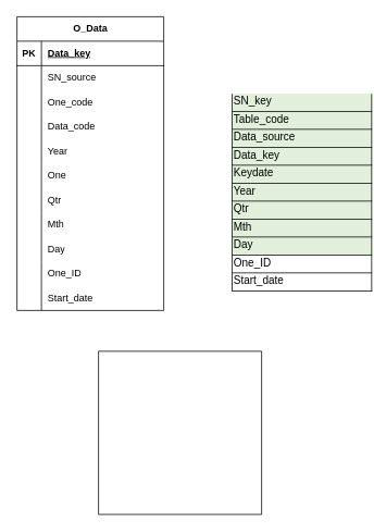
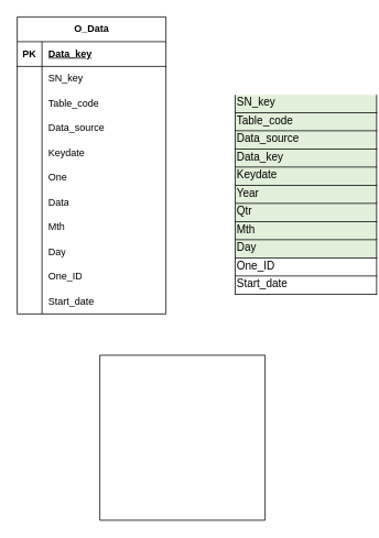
  <mxCell id="0" />
  <mxCell id="1" parent="0" />
  <mxCell id="2" value="" style="swimlane;startSize=0;" parent="1" vertex="1"><mxGeometry x="120" y="430" width="200" height="200" as="geometry" /></mxCell>
  <mxCell id="3" value="O_Data" style="shape=table;startSize=30;container=1;collapsible=1;childLayout=tableLayout;fixedRows=1;rowLines=0;fontStyle=1;align=center;resizeLast=1;html=1;" vertex="1" parent="1"><mxGeometry x="20" y="20" width="180" height="360" as="geometry" /></mxCell>
  <mxCell id="4" value="" style="shape=tableRow;horizontal=0;startSize=0;swimlaneHead=0;swimlaneBody=0;fillColor=none;collapsible=0;dropTarget=0;points=[[0,0.5],[1,0.5]];portConstraint=eastwest;top=0;left=0;right=0;bottom=1;" vertex="1" parent="3"><mxGeometry y="30" width="180" height="30" as="geometry" /></mxCell>
  <mxCell id="5" value="PK" style="shape=partialRectangle;connectable=0;fillColor=none;top=0;left=0;bottom=0;right=0;fontStyle=1;overflow=hidden;whiteSpace=wrap;html=1;" vertex="1" parent="4"><mxGeometry width="30" height="30" as="geometry"><mxRectangle width="30" height="30" as="alternateBounds" /></mxGeometry></mxCell>
  <mxCell id="6" value="Data_key" style="shape=partialRectangle;connectable=0;fillColor=none;top=0;left=0;bottom=0;right=0;align=left;spacingLeft=6;fontStyle=5;overflow=hidden;whiteSpace=wrap;html=1;" vertex="1" parent="4"><mxGeometry x="30" width="150" height="30" as="geometry"><mxRectangle width="150" height="30" as="alternateBounds" /></mxGeometry></mxCell>
  <mxCell id="7" value="" style="shape=tableRow;horizontal=0;startSize=0;swimlaneHead=0;swimlaneBody=0;fillColor=none;collapsible=0;dropTarget=0;points=[[0,0.5],[1,0.5]];portConstraint=eastwest;top=0;left=0;right=0;bottom=0;" vertex="1" parent="3"><mxGeometry y="60" width="180" height="30" as="geometry" /></mxCell>
  <mxCell id="8" value="" style="shape=partialRectangle;connectable=0;fillColor=none;top=0;left=0;bottom=0;right=0;editable=1;overflow=hidden;whiteSpace=wrap;html=1;" vertex="1" parent="7"><mxGeometry width="30" height="30" as="geometry"><mxRectangle width="30" height="30" as="alternateBounds" /></mxGeometry></mxCell>
- <mxCell id="9" value="SN_source" style="shape=partialRectangle;connectable=0;fillColor=none;top=0;left=0;bottom=0;right=0;align=left;spacingLeft=6;overflow=hidden;whiteSpace=wrap;html=1;" vertex="1" parent="7"><mxGeometry x="30" width="150" height="30" as="geometry"><mxRectangle width="150" height="30" as="alternateBounds" /></mxGeometry></mxCell>
+ <mxCell id="9" value="SN_key" style="shape=partialRectangle;connectable=0;fillColor=none;top=0;left=0;bottom=0;right=0;align=left;spacingLeft=6;overflow=hidden;whiteSpace=wrap;html=1;" vertex="1" parent="7"><mxGeometry x="30" width="150" height="30" as="geometry"><mxRectangle width="150" height="30" as="alternateBounds" /></mxGeometry></mxCell>
  <mxCell id="10" value="" style="shape=tableRow;horizontal=0;startSize=0;swimlaneHead=0;swimlaneBody=0;fillColor=none;collapsible=0;dropTarget=0;points=[[0,0.5],[1,0.5]];portConstraint=eastwest;top=0;left=0;right=0;bottom=0;" vertex="1" parent="3"><mxGeometry y="90" width="180" height="30" as="geometry" /></mxCell>
  <mxCell id="11" value="" style="shape=partialRectangle;connectable=0;fillColor=none;top=0;left=0;bottom=0;right=0;editable=1;overflow=hidden;whiteSpace=wrap;html=1;" vertex="1" parent="10"><mxGeometry width="30" height="30" as="geometry"><mxRectangle width="30" height="30" as="alternateBounds" /></mxGeometry></mxCell>
- <mxCell id="12" value="One_code" style="shape=partialRectangle;connectable=0;fillColor=none;top=0;left=0;bottom=0;right=0;align=left;spacingLeft=6;overflow=hidden;whiteSpace=wrap;html=1;" vertex="1" parent="10"><mxGeometry x="30" width="150" height="30" as="geometry"><mxRectangle width="150" height="30" as="alternateBounds" /></mxGeometry></mxCell>
+ <mxCell id="12" value="Table_code" style="shape=partialRectangle;connectable=0;fillColor=none;top=0;left=0;bottom=0;right=0;align=left;spacingLeft=6;overflow=hidden;whiteSpace=wrap;html=1;" vertex="1" parent="10"><mxGeometry x="30" width="150" height="30" as="geometry"><mxRectangle width="150" height="30" as="alternateBounds" /></mxGeometry></mxCell>
  <mxCell id="13" value="" style="shape=tableRow;horizontal=0;startSize=0;swimlaneHead=0;swimlaneBody=0;fillColor=none;collapsible=0;dropTarget=0;points=[[0,0.5],[1,0.5]];portConstraint=eastwest;top=0;left=0;right=0;bottom=0;" vertex="1" parent="3"><mxGeometry y="120" width="180" height="30" as="geometry" /></mxCell>
  <mxCell id="14" value="" style="shape=partialRectangle;connectable=0;fillColor=none;top=0;left=0;bottom=0;right=0;editable=1;overflow=hidden;whiteSpace=wrap;html=1;" vertex="1" parent="13"><mxGeometry width="30" height="30" as="geometry"><mxRectangle width="30" height="30" as="alternateBounds" /></mxGeometry></mxCell>
- <mxCell id="15" value="Data_code" style="shape=partialRectangle;connectable=0;fillColor=none;top=0;left=0;bottom=0;right=0;align=left;spacingLeft=6;overflow=hidden;whiteSpace=wrap;html=1;" vertex="1" parent="13"><mxGeometry x="30" width="150" height="30" as="geometry"><mxRectangle width="150" height="30" as="alternateBounds" /></mxGeometry></mxCell>
+ <mxCell id="15" value="Data_source" style="shape=partialRectangle;connectable=0;fillColor=none;top=0;left=0;bottom=0;right=0;align=left;spacingLeft=6;overflow=hidden;whiteSpace=wrap;html=1;" vertex="1" parent="13"><mxGeometry x="30" width="150" height="30" as="geometry"><mxRectangle width="150" height="30" as="alternateBounds" /></mxGeometry></mxCell>
  <mxCell id="16" style="shape=tableRow;horizontal=0;startSize=0;swimlaneHead=0;swimlaneBody=0;fillColor=none;collapsible=0;dropTarget=0;points=[[0,0.5],[1,0.5]];portConstraint=eastwest;top=0;left=0;right=0;bottom=0;" vertex="1" parent="3"><mxGeometry y="150" width="180" height="30" as="geometry" /></mxCell>
  <mxCell id="17" style="shape=partialRectangle;connectable=0;fillColor=none;top=0;left=0;bottom=0;right=0;editable=1;overflow=hidden;whiteSpace=wrap;html=1;" vertex="1" parent="16"><mxGeometry width="30" height="30" as="geometry"><mxRectangle width="30" height="30" as="alternateBounds" /></mxGeometry></mxCell>
- <mxCell id="18" value="Year" style="shape=partialRectangle;connectable=0;fillColor=none;top=0;left=0;bottom=0;right=0;align=left;spacingLeft=6;overflow=hidden;whiteSpace=wrap;html=1;" vertex="1" parent="16"><mxGeometry x="30" width="150" height="30" as="geometry"><mxRectangle width="150" height="30" as="alternateBounds" /></mxGeometry></mxCell>
+ <mxCell id="18" value="Keydate" style="shape=partialRectangle;connectable=0;fillColor=none;top=0;left=0;bottom=0;right=0;align=left;spacingLeft=6;overflow=hidden;whiteSpace=wrap;html=1;" vertex="1" parent="16"><mxGeometry x="30" width="150" height="30" as="geometry"><mxRectangle width="150" height="30" as="alternateBounds" /></mxGeometry></mxCell>
  <mxCell id="19" style="shape=tableRow;horizontal=0;startSize=0;swimlaneHead=0;swimlaneBody=0;fillColor=none;collapsible=0;dropTarget=0;points=[[0,0.5],[1,0.5]];portConstraint=eastwest;top=0;left=0;right=0;bottom=0;" vertex="1" parent="3"><mxGeometry y="180" width="180" height="30" as="geometry" /></mxCell>
  <mxCell id="20" style="shape=partialRectangle;connectable=0;fillColor=none;top=0;left=0;bottom=0;right=0;editable=1;overflow=hidden;whiteSpace=wrap;html=1;" vertex="1" parent="19"><mxGeometry width="30" height="30" as="geometry"><mxRectangle width="30" height="30" as="alternateBounds" /></mxGeometry></mxCell>
  <mxCell id="21" value="One" style="shape=partialRectangle;connectable=0;fillColor=none;top=0;left=0;bottom=0;right=0;align=left;spacingLeft=6;overflow=hidden;whiteSpace=wrap;html=1;" vertex="1" parent="19"><mxGeometry x="30" width="150" height="30" as="geometry"><mxRectangle width="150" height="30" as="alternateBounds" /></mxGeometry></mxCell>
  <mxCell id="22" style="shape=tableRow;horizontal=0;startSize=0;swimlaneHead=0;swimlaneBody=0;fillColor=none;collapsible=0;dropTarget=0;points=[[0,0.5],[1,0.5]];portConstraint=eastwest;top=0;left=0;right=0;bottom=0;" vertex="1" parent="3"><mxGeometry y="210" width="180" height="30" as="geometry" /></mxCell>
  <mxCell id="23" style="shape=partialRectangle;connectable=0;fillColor=none;top=0;left=0;bottom=0;right=0;editable=1;overflow=hidden;whiteSpace=wrap;html=1;" vertex="1" parent="22"><mxGeometry width="30" height="30" as="geometry"><mxRectangle width="30" height="30" as="alternateBounds" /></mxGeometry></mxCell>
- <mxCell id="24" value="Qtr" style="shape=partialRectangle;connectable=0;fillColor=none;top=0;left=0;bottom=0;right=0;align=left;spacingLeft=6;overflow=hidden;whiteSpace=wrap;html=1;" vertex="1" parent="22"><mxGeometry x="30" width="150" height="30" as="geometry"><mxRectangle width="150" height="30" as="alternateBounds" /></mxGeometry></mxCell>
+ <mxCell id="24" value="Data" style="shape=partialRectangle;connectable=0;fillColor=none;top=0;left=0;bottom=0;right=0;align=left;spacingLeft=6;overflow=hidden;whiteSpace=wrap;html=1;" vertex="1" parent="22"><mxGeometry x="30" width="150" height="30" as="geometry"><mxRectangle width="150" height="30" as="alternateBounds" /></mxGeometry></mxCell>
  <mxCell id="25" style="shape=tableRow;horizontal=0;startSize=0;swimlaneHead=0;swimlaneBody=0;fillColor=none;collapsible=0;dropTarget=0;points=[[0,0.5],[1,0.5]];portConstraint=eastwest;top=0;left=0;right=0;bottom=0;" vertex="1" parent="3"><mxGeometry y="240" width="180" height="30" as="geometry" /></mxCell>
  <mxCell id="26" style="shape=partialRectangle;connectable=0;fillColor=none;top=0;left=0;bottom=0;right=0;editable=1;overflow=hidden;whiteSpace=wrap;html=1;" vertex="1" parent="25"><mxGeometry width="30" height="30" as="geometry"><mxRectangle width="30" height="30" as="alternateBounds" /></mxGeometry></mxCell>
  <mxCell id="27" value="Mth" style="shape=partialRectangle;connectable=0;fillColor=none;top=0;left=0;bottom=0;right=0;align=left;spacingLeft=6;overflow=hidden;whiteSpace=wrap;html=1;" vertex="1" parent="25"><mxGeometry x="30" width="150" height="30" as="geometry"><mxRectangle width="150" height="30" as="alternateBounds" /></mxGeometry></mxCell>
  <mxCell id="28" style="shape=tableRow;horizontal=0;startSize=0;swimlaneHead=0;swimlaneBody=0;fillColor=none;collapsible=0;dropTarget=0;points=[[0,0.5],[1,0.5]];portConstraint=eastwest;top=0;left=0;right=0;bottom=0;" vertex="1" parent="3"><mxGeometry y="270" width="180" height="30" as="geometry" /></mxCell>
  <mxCell id="29" style="shape=partialRectangle;connectable=0;fillColor=none;top=0;left=0;bottom=0;right=0;editable=1;overflow=hidden;whiteSpace=wrap;html=1;" vertex="1" parent="28"><mxGeometry width="30" height="30" as="geometry"><mxRectangle width="30" height="30" as="alternateBounds" /></mxGeometry></mxCell>
  <mxCell id="30" value="Day" style="shape=partialRectangle;connectable=0;fillColor=none;top=0;left=0;bottom=0;right=0;align=left;spacingLeft=6;overflow=hidden;whiteSpace=wrap;html=1;" vertex="1" parent="28"><mxGeometry x="30" width="150" height="30" as="geometry"><mxRectangle width="150" height="30" as="alternateBounds" /></mxGeometry></mxCell>
  <mxCell id="31" style="shape=tableRow;horizontal=0;startSize=0;swimlaneHead=0;swimlaneBody=0;fillColor=none;collapsible=0;dropTarget=0;points=[[0,0.5],[1,0.5]];portConstraint=eastwest;top=0;left=0;right=0;bottom=0;" vertex="1" parent="3"><mxGeometry y="300" width="180" height="30" as="geometry" /></mxCell>
  <mxCell id="32" style="shape=partialRectangle;connectable=0;fillColor=none;top=0;left=0;bottom=0;right=0;editable=1;overflow=hidden;whiteSpace=wrap;html=1;" vertex="1" parent="31"><mxGeometry width="30" height="30" as="geometry"><mxRectangle width="30" height="30" as="alternateBounds" /></mxGeometry></mxCell>
  <mxCell id="33" value="One_ID" style="shape=partialRectangle;connectable=0;fillColor=none;top=0;left=0;bottom=0;right=0;align=left;spacingLeft=6;overflow=hidden;whiteSpace=wrap;html=1;" vertex="1" parent="31"><mxGeometry x="30" width="150" height="30" as="geometry"><mxRectangle width="150" height="30" as="alternateBounds" /></mxGeometry></mxCell>
  <mxCell id="34" style="shape=tableRow;horizontal=0;startSize=0;swimlaneHead=0;swimlaneBody=0;fillColor=none;collapsible=0;dropTarget=0;points=[[0,0.5],[1,0.5]];portConstraint=eastwest;top=0;left=0;right=0;bottom=0;" vertex="1" parent="3"><mxGeometry y="330" width="180" height="30" as="geometry" /></mxCell>
  <mxCell id="35" style="shape=partialRectangle;connectable=0;fillColor=none;top=0;left=0;bottom=0;right=0;editable=1;overflow=hidden;whiteSpace=wrap;html=1;" vertex="1" parent="34"><mxGeometry width="30" height="30" as="geometry"><mxRectangle width="30" height="30" as="alternateBounds" /></mxGeometry></mxCell>
  <mxCell id="36" value="Start_date" style="shape=partialRectangle;connectable=0;fillColor=none;top=0;left=0;bottom=0;right=0;align=left;spacingLeft=6;overflow=hidden;whiteSpace=wrap;html=1;" vertex="1" parent="34"><mxGeometry x="30" width="150" height="30" as="geometry"><mxRectangle width="150" height="30" as="alternateBounds" /></mxGeometry></mxCell>
  <mxCell id="37" value="&lt;table style=&quot;border-collapse: collapse; width: 129pt;&quot; width=&quot;172&quot; cellspacing=&quot;0&quot; cellpadding=&quot;0&quot; border=&quot;0&quot;&gt;&lt;colgroup&gt;&lt;col style=&quot;width: 129pt;&quot; width=&quot;172&quot;&gt;&lt;/colgroup&gt;&lt;tbody&gt;&lt;tr style=&quot;height: 15pt;&quot; height=&quot;20&quot;&gt;&lt;td style=&quot;padding-top: 1px; padding-right: 1px; padding-left: 1px; color: windowtext; font-size: 10pt; font-family: Calibri, sans-serif; vertical-align: top; border-top: none; border-right: 0.5pt solid windowtext; border-bottom: 0.5pt solid windowtext; border-left: 0.5pt solid windowtext; border-image: initial; text-wrap-mode: nowrap; text-align: left; background: rgb(226, 239, 218); height: 15pt; width: 129pt;&quot; width=&quot;172&quot; class=&quot;xl67&quot; height=&quot;20&quot;&gt;SN_key&lt;/td&gt;&lt;/tr&gt;&lt;tr style=&quot;height: 15pt;&quot; height=&quot;20&quot;&gt;&lt;td style=&quot;padding-top: 1px; padding-right: 1px; padding-left: 1px; color: windowtext; font-size: 10pt; font-family: Calibri, sans-serif; vertical-align: top; border-top: none; border-right: 0.5pt solid windowtext; border-bottom: 0.5pt solid windowtext; border-left: 0.5pt solid windowtext; border-image: initial; text-wrap-mode: nowrap; text-align: left; background: rgb(226, 239, 218); height: 15pt;&quot; class=&quot;xl68&quot; height=&quot;20&quot;&gt;Table_code&lt;/td&gt;&lt;/tr&gt;&lt;tr style=&quot;height: 15pt;&quot; height=&quot;20&quot;&gt;&lt;td style=&quot;padding-top: 1px; padding-right: 1px; padding-left: 1px; color: windowtext; font-size: 10pt; font-family: Calibri, sans-serif; vertical-align: top; border-top: none; border-right: 0.5pt solid windowtext; border-bottom: 0.5pt solid windowtext; border-left: 0.5pt solid windowtext; border-image: initial; text-wrap-mode: nowrap; text-align: left; background: rgb(226, 239, 218); height: 15pt;&quot; class=&quot;xl68&quot; height=&quot;20&quot;&gt;Data_source&lt;/td&gt;&lt;/tr&gt;&lt;tr style=&quot;height: 15pt;&quot; height=&quot;20&quot;&gt;&lt;td style=&quot;padding-top: 1px; padding-right: 1px; padding-left: 1px; color: windowtext; font-size: 10pt; font-family: Calibri, sans-serif; vertical-align: top; border-top: none; border-right: 0.5pt solid windowtext; border-bottom: 0.5pt solid windowtext; border-left: 0.5pt solid windowtext; border-image: initial; text-wrap-mode: nowrap; text-align: left; background: rgb(226, 239, 218); height: 15pt;&quot; class=&quot;xl68&quot; height=&quot;20&quot;&gt;Data_key&lt;/td&gt;&lt;/tr&gt;&lt;tr style=&quot;height: 15pt;&quot; height=&quot;20&quot;&gt;&lt;td style=&quot;padding-top: 1px; padding-right: 1px; padding-left: 1px; color: windowtext; font-size: 10pt; font-family: Calibri, sans-serif; vertical-align: top; border-top: none; border-right: 0.5pt solid windowtext; border-bottom: 0.5pt solid windowtext; border-left: 0.5pt solid windowtext; border-image: initial; text-wrap-mode: nowrap; text-align: left; background: rgb(226, 239, 218); height: 15pt;&quot; class=&quot;xl68&quot; height=&quot;20&quot;&gt;Keydate&lt;/td&gt;&lt;/tr&gt;&lt;tr style=&quot;height: 15pt;&quot; height=&quot;20&quot;&gt;&lt;td style=&quot;padding-top: 1px; padding-right: 1px; padding-left: 1px; color: windowtext; font-size: 10pt; font-family: Calibri, sans-serif; vertical-align: top; border-top: none; border-right: 0.5pt solid windowtext; border-bottom: 0.5pt solid windowtext; border-left: 0.5pt solid windowtext; border-image: initial; text-wrap-mode: nowrap; text-align: left; background: rgb(226, 239, 218); height: 15pt;&quot; class=&quot;xl68&quot; height=&quot;20&quot;&gt;Year&lt;/td&gt;&lt;/tr&gt;&lt;tr style=&quot;height: 15pt;&quot; height=&quot;20&quot;&gt;&lt;td style=&quot;padding-top: 1px; padding-right: 1px; padding-left: 1px; color: windowtext; font-size: 10pt; font-family: Calibri, sans-serif; vertical-align: top; border-top: none; border-right: 0.5pt solid windowtext; border-bottom: 0.5pt solid windowtext; border-left: 0.5pt solid windowtext; border-image: initial; text-wrap-mode: nowrap; text-align: left; background: rgb(226, 239, 218); height: 15pt;&quot; class=&quot;xl68&quot; height=&quot;20&quot;&gt;Qtr&lt;/td&gt;&lt;/tr&gt;&lt;tr style=&quot;height: 15pt;&quot; height=&quot;20&quot;&gt;&lt;td style=&quot;padding-top: 1px; padding-right: 1px; padding-left: 1px; color: windowtext; font-size: 10pt; font-family: Calibri, sans-serif; vertical-align: top; border-top: none; border-right: 0.5pt solid windowtext; border-bottom: 0.5pt solid windowtext; border-left: 0.5pt solid windowtext; border-image: initial; text-wrap-mode: nowrap; text-align: left; background: rgb(226, 239, 218); height: 15pt;&quot; class=&quot;xl68&quot; height=&quot;20&quot;&gt;Mth&lt;/td&gt;&lt;/tr&gt;&lt;tr style=&quot;height: 15pt;&quot; height=&quot;20&quot;&gt;&lt;td style=&quot;padding-top: 1px; padding-right: 1px; padding-left: 1px; color: windowtext; font-size: 10pt; font-family: Calibri, sans-serif; vertical-align: top; border-top: none; border-right: 0.5pt solid windowtext; border-bottom: 0.5pt solid windowtext; border-left: 0.5pt solid windowtext; border-image: initial; text-wrap-mode: nowrap; text-align: left; background: rgb(226, 239, 218); height: 15pt;&quot; class=&quot;xl68&quot; height=&quot;20&quot;&gt;Day&lt;/td&gt;&lt;/tr&gt;&lt;tr style=&quot;height: 15pt;&quot; height=&quot;20&quot;&gt;&lt;td style=&quot;padding-top: 1px; padding-right: 1px; padding-left: 1px; color: windowtext; font-size: 10pt; font-family: Calibri, sans-serif; vertical-align: top; border-top: none; border-right: 0.5pt solid windowtext; border-bottom: 0.5pt solid windowtext; border-left: 0.5pt solid windowtext; border-image: initial; text-wrap-mode: nowrap; text-align: left; height: 15pt;&quot; class=&quot;xl66&quot; height=&quot;20&quot;&gt;One_ID&lt;/td&gt;&lt;/tr&gt;&lt;tr style=&quot;height: 15pt;&quot; height=&quot;20&quot;&gt;&lt;td style=&quot;padding-top: 1px; padding-right: 1px; padding-left: 1px; color: windowtext; font-size: 10pt; font-family: Calibri, sans-serif; vertical-align: top; border-top: none; border-right: 0.5pt solid windowtext; border-bottom: 0.5pt solid windowtext; border-left: 0.5pt solid windowtext; border-image: initial; text-wrap-mode: nowrap; text-align: left; height: 15pt;&quot; class=&quot;xl66&quot; height=&quot;20&quot;&gt;Start_date&lt;/td&gt;&lt;/tr&gt;&lt;/tbody&gt;&lt;/table&gt;" style="text;strokeColor=none;align=center;fillColor=none;html=1;verticalAlign=middle;whiteSpace=wrap;rounded=0;" vertex="1" parent="1"><mxGeometry x="340" y="220" width="60" height="30" as="geometry" /></mxCell>
